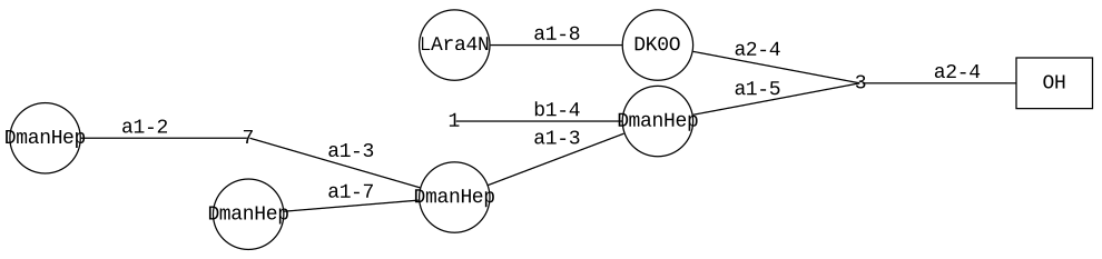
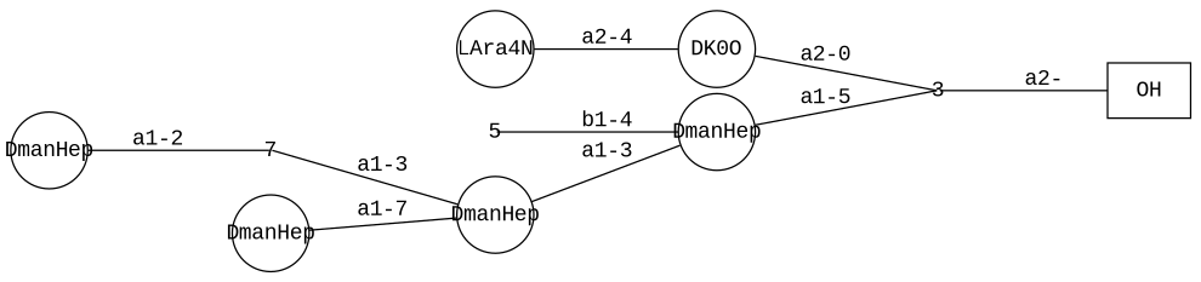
  graph {
    fontname="Liberation Mono"
    nodesep=0.05
    rankdir=LR
    ranksep=0.8
    splines=false
    node [fixedsize=true fontname="Liberation Mono" labelfontsize=12 scale=true shape=circle]
    edge [fontname="Liberation Mono" headclip=true labelangle=320.0 labeldistance=1.2 labelfontsize=12 tailclip=true]
    n1 [label=OH shape=box]
    n2 [height=0.7 label=3 shape=none]
    n3 [height=0.7 label=DK0O]
    n4 [height=0.7 label=LAra4N]
    n5 [height=0.7 label=DmanHep]
-   5 [height=0.7 shape=none label=1]
+   5 [height=0.7 shape=none]
    n7 [height=0.7 label=DmanHep]
    7 [height=0.7 shape=none]
    n9 [height=0.7 label=DmanHep]
    n10 [height=0.7 label=DmanHep]
-   n2 -- n1 [label="a2-4" tailclip=false]
-   n3 -- n2 [headclip=false label="a2-4"]
-   n4 -- n3 [label="a1-8"]
+   n2 -- n1 [label="a2-" tailclip=false]
+   n3 -- n2 [headclip=false label="a2-0"]
+   n4 -- n3 [label="a2-4"]
    n5 -- n2 [headclip=false label="a1-5"]
    5 -- n5 [label="b1-4" tailclip=false]
    n7 -- n5 [label="a1-3"]
    7 -- n7 [label="a1-3" tailclip=false]
    n9 -- 7 [headclip=false label="a1-2"]
    n10 -- n7 [label="a1-7"]
  }
